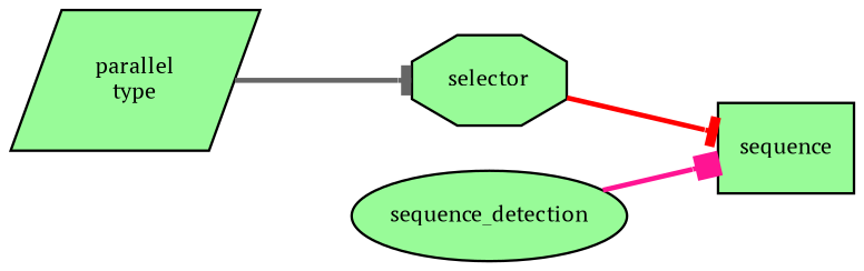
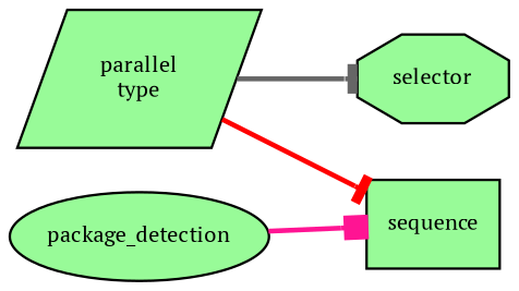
  digraph {
    fontname="PT Serif"
    ordering=out
    rankdir=LR
    node [fillcolor=palegreen fontcolor=black fontname="PT Serif" fontsize=9 style=filled]
    edge [arrowhead=tee fontname="PT Serif" style=bold]
    n1 [label="parallel\ntype" shape=parallelogram]
    n2 [label=selector shape=octagon]
    n3 [label=sequence shape=box]
-   n4 [label=sequence_detection shape=ellipse]
+   n4 [label=package_detection shape=ellipse]
    n1 -> n2 [color=gray40]
-   n2 -> n3 [color=red]
+   n1 -> n3 [color=red]
    n4 -> n3 [arrowhead=box color=deeppink]
  }
